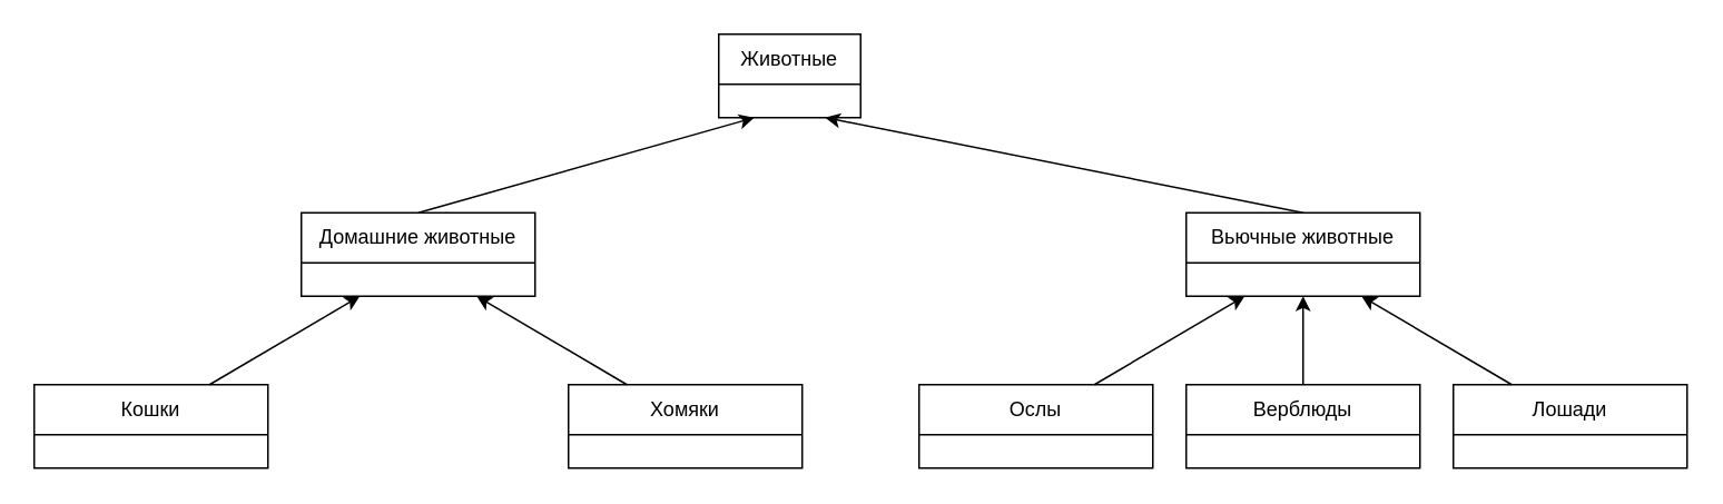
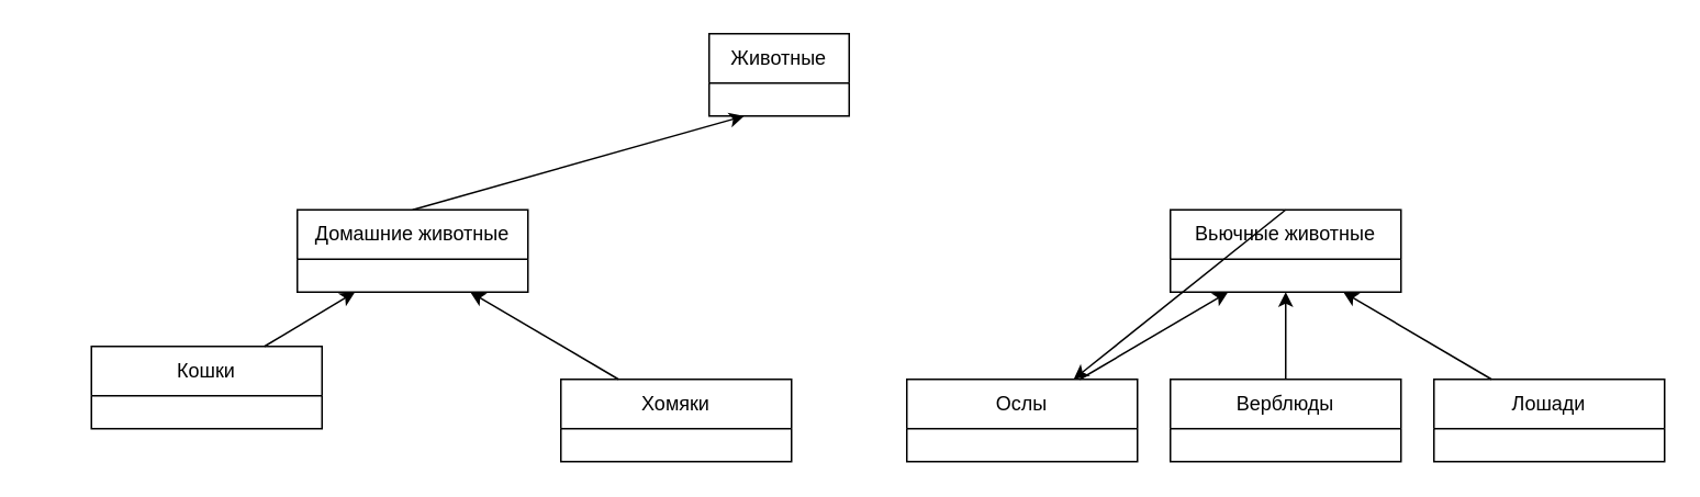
  <mxCell id="0" />
  <mxCell id="1" parent="0" />
  <mxCell id="2" value="Животные" style="swimlane;fontStyle=0;childLayout=stackLayout;horizontal=1;startSize=30;horizontalStack=0;resizeParent=1;resizeParentMax=0;resizeLast=0;collapsible=1;marginBottom=0;whiteSpace=wrap;html=1;gradientColor=none;rounded=0;" vertex="1" parent="1"><mxGeometry x="430" y="20" width="85" height="50" as="geometry" /></mxCell>
  <mxCell id="3" value="Домашние животные" style="swimlane;fontStyle=0;childLayout=stackLayout;horizontal=1;startSize=30;horizontalStack=0;resizeParent=1;resizeParentMax=0;resizeLast=0;collapsible=1;marginBottom=0;whiteSpace=wrap;html=1;gradientColor=none;rounded=0;" vertex="1" parent="1"><mxGeometry x="180" y="127" width="140" height="50" as="geometry" /></mxCell>
  <mxCell id="4" value="Вьючные животные" style="swimlane;fontStyle=0;childLayout=stackLayout;horizontal=1;startSize=30;horizontalStack=0;resizeParent=1;resizeParentMax=0;resizeLast=0;collapsible=1;marginBottom=0;whiteSpace=wrap;html=1;gradientColor=none;rounded=0;" vertex="1" parent="1"><mxGeometry x="710" y="127" width="140" height="50" as="geometry" /></mxCell>
  <mxCell id="5" value="Ослы" style="swimlane;fontStyle=0;childLayout=stackLayout;horizontal=1;startSize=30;horizontalStack=0;resizeParent=1;resizeParentMax=0;resizeLast=0;collapsible=1;marginBottom=0;whiteSpace=wrap;html=1;gradientColor=none;rounded=0;" vertex="1" parent="1"><mxGeometry x="550" y="230" width="140" height="50" as="geometry" /></mxCell>
  <mxCell id="6" value="Верблюды" style="swimlane;fontStyle=0;childLayout=stackLayout;horizontal=1;startSize=30;horizontalStack=0;resizeParent=1;resizeParentMax=0;resizeLast=0;collapsible=1;marginBottom=0;whiteSpace=wrap;html=1;gradientColor=none;rounded=0;" vertex="1" parent="1"><mxGeometry x="710" y="230" width="140" height="50" as="geometry" /></mxCell>
  <mxCell id="7" value="Лошади" style="swimlane;fontStyle=0;childLayout=stackLayout;horizontal=1;startSize=30;horizontalStack=0;resizeParent=1;resizeParentMax=0;resizeLast=0;collapsible=1;marginBottom=0;whiteSpace=wrap;html=1;gradientColor=none;rounded=0;" vertex="1" parent="1"><mxGeometry x="870" y="230" width="140" height="50" as="geometry" /></mxCell>
- <mxCell id="8" value="Кошки" style="swimlane;fontStyle=0;childLayout=stackLayout;horizontal=1;startSize=30;horizontalStack=0;resizeParent=1;resizeParentMax=0;resizeLast=0;collapsible=1;marginBottom=0;whiteSpace=wrap;html=1;gradientColor=none;rounded=0;" vertex="1" parent="1"><mxGeometry x="20" y="230" width="140" height="50" as="geometry" /></mxCell>
+ <mxCell id="8" value="Кошки" style="swimlane;fontStyle=0;childLayout=stackLayout;horizontal=1;startSize=30;horizontalStack=0;resizeParent=1;resizeParentMax=0;resizeLast=0;collapsible=1;marginBottom=0;whiteSpace=wrap;html=1;gradientColor=none;rounded=0;" vertex="1" parent="1"><mxGeometry x="55" y="210" width="140" height="50" as="geometry" /></mxCell>
  <mxCell id="9" value="Хомяки" style="swimlane;fontStyle=0;childLayout=stackLayout;horizontal=1;startSize=30;horizontalStack=0;resizeParent=1;resizeParentMax=0;resizeLast=0;collapsible=1;marginBottom=0;whiteSpace=wrap;html=1;gradientColor=none;rounded=0;" vertex="1" parent="1"><mxGeometry x="340" y="230" width="140" height="50" as="geometry" /></mxCell>
  <mxCell id="10" value="" style="endArrow=classic;html=1;rounded=0;entryX=0.25;entryY=1;entryDx=0;entryDy=0;exitX=0.75;exitY=0;exitDx=0;exitDy=0;" edge="1" parent="1" source="8" target="3"><mxGeometry width="50" height="50" relative="1" as="geometry"><mxPoint x="88" y="232" as="sourcePoint" /><mxPoint x="138" y="182" as="targetPoint" /></mxGeometry></mxCell>
  <mxCell id="11" value="" style="endArrow=classic;html=1;rounded=0;exitX=0.25;exitY=0;exitDx=0;exitDy=0;entryX=0.75;entryY=1;entryDx=0;entryDy=0;" edge="1" parent="1" source="9" target="3"><mxGeometry width="50" height="50" relative="1" as="geometry"><mxPoint x="513" y="280" as="sourcePoint" /><mxPoint x="563" y="230" as="targetPoint" /></mxGeometry></mxCell>
  <mxCell id="12" value="" style="endArrow=classic;html=1;rounded=0;entryX=0.25;entryY=1;entryDx=0;entryDy=0;exitX=0.75;exitY=0;exitDx=0;exitDy=0;" edge="1" parent="1"><mxGeometry width="50" height="50" relative="1" as="geometry"><mxPoint x="655" y="230" as="sourcePoint" /><mxPoint x="745" y="177" as="targetPoint" /></mxGeometry></mxCell>
  <mxCell id="13" value="" style="endArrow=classic;html=1;rounded=0;exitX=0.25;exitY=0;exitDx=0;exitDy=0;entryX=0.75;entryY=1;entryDx=0;entryDy=0;" edge="1" parent="1"><mxGeometry width="50" height="50" relative="1" as="geometry"><mxPoint x="905" y="230" as="sourcePoint" /><mxPoint x="815" y="177" as="targetPoint" /></mxGeometry></mxCell>
  <mxCell id="14" value="" style="endArrow=classic;html=1;rounded=0;exitX=0.5;exitY=0;exitDx=0;exitDy=0;entryX=0.5;entryY=1;entryDx=0;entryDy=0;" edge="1" parent="1"><mxGeometry width="50" height="50" relative="1" as="geometry"><mxPoint x="780" y="230" as="sourcePoint" /><mxPoint x="780" y="177" as="targetPoint" /></mxGeometry></mxCell>
  <mxCell id="15" value="" style="endArrow=classic;html=1;rounded=0;exitX=0.5;exitY=0;exitDx=0;exitDy=0;entryX=0.25;entryY=1;entryDx=0;entryDy=0;" edge="1" parent="1" source="3" target="2"><mxGeometry width="50" height="50" relative="1" as="geometry"><mxPoint x="266" y="113" as="sourcePoint" /><mxPoint x="316" y="63" as="targetPoint" /></mxGeometry></mxCell>
- <mxCell id="16" value="" style="endArrow=classic;html=1;rounded=0;entryX=0.75;entryY=1;entryDx=0;entryDy=0;exitX=0.5;exitY=0;exitDx=0;exitDy=0;" edge="1" parent="1" source="4" target="2"><mxGeometry width="50" height="50" relative="1" as="geometry"><mxPoint x="513" y="280" as="sourcePoint" /><mxPoint x="563" y="230" as="targetPoint" /></mxGeometry></mxCell>
+ <mxCell id="16" value="" style="endArrow=classic;html=1;rounded=0;exitX=0.5;exitY=0;exitDx=0;exitDy=0;" edge="1" parent="1" source="4" target="5"><mxGeometry width="50" height="50" relative="1" as="geometry"><mxPoint x="513" y="280" as="sourcePoint" /><mxPoint x="563" y="230" as="targetPoint" /></mxGeometry></mxCell>
